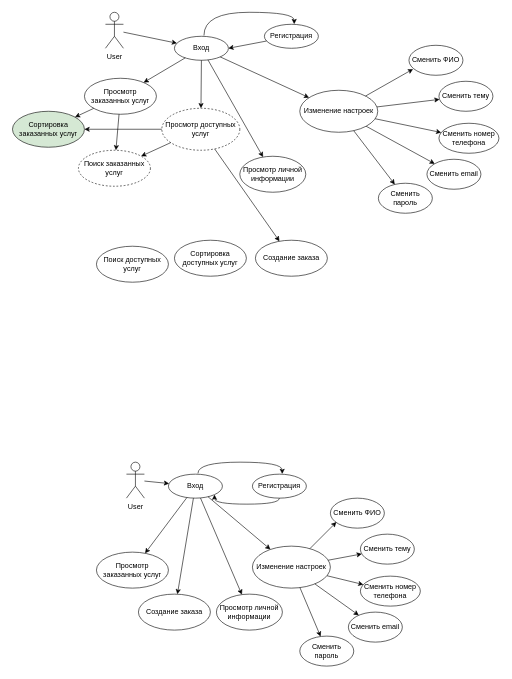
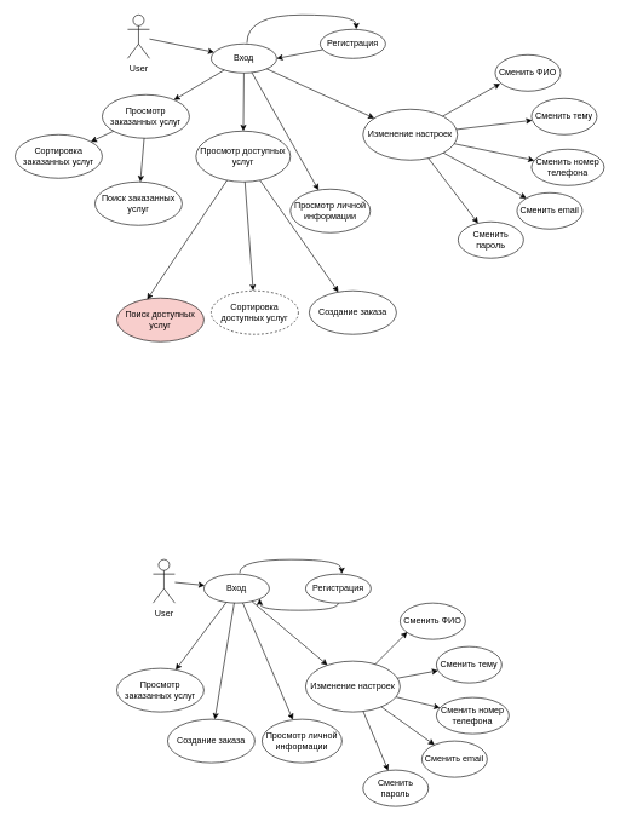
  <mxCell id="0" />
  <mxCell id="1" parent="0" />
  <mxCell id="2" value="User" style="shape=umlActor;verticalLabelPosition=bottom;verticalAlign=top;html=1;outlineConnect=0;" parent="1" vertex="1"><mxGeometry x="175" y="20" width="30" height="60" as="geometry" /></mxCell>
  <mxCell id="3" value="Вход" style="ellipse;whiteSpace=wrap;html=1;" parent="1" vertex="1"><mxGeometry x="290" y="60" width="90" height="40" as="geometry" /></mxCell>
  <mxCell id="4" value="Регистрация" style="ellipse;whiteSpace=wrap;html=1;" vertex="1" parent="1"><mxGeometry x="440" y="40" width="90" height="40" as="geometry" /></mxCell>
  <mxCell id="5" value="" style="curved=1;endArrow=classic;html=1;exitX=0.547;exitY=-0.032;exitDx=0;exitDy=0;exitPerimeter=0;entryX=0.552;entryY=-0.008;entryDx=0;entryDy=0;entryPerimeter=0;edgeStyle=orthogonalEdgeStyle;" edge="1" parent="1" source="3" target="4"><mxGeometry width="50" height="50" relative="1" as="geometry"><mxPoint x="440" y="80" as="sourcePoint" /><mxPoint x="490" y="30" as="targetPoint" /><Array as="points"><mxPoint x="339" y="20" /><mxPoint x="490" y="20" /></Array></mxGeometry></mxCell>
  <mxCell id="6" value="" style="endArrow=classic;html=1;" edge="1" parent="1" source="2" target="3"><mxGeometry width="50" height="50" relative="1" as="geometry"><mxPoint x="430" y="220" as="sourcePoint" /><mxPoint x="480" y="170" as="targetPoint" /></mxGeometry></mxCell>
  <mxCell id="7" value="Просмотр личной информации" style="ellipse;whiteSpace=wrap;html=1;" vertex="1" parent="1"><mxGeometry x="399" y="260" width="110" height="60" as="geometry" /></mxCell>
  <mxCell id="8" value="" style="endArrow=classic;html=1;" edge="1" parent="1" source="3" target="7"><mxGeometry width="50" height="50" relative="1" as="geometry"><mxPoint x="430" y="220" as="sourcePoint" /><mxPoint x="480" y="170" as="targetPoint" /></mxGeometry></mxCell>
  <mxCell id="9" value="Изменение настроек" style="ellipse;whiteSpace=wrap;html=1;" vertex="1" parent="1"><mxGeometry x="499" y="150" width="130" height="70" as="geometry" /></mxCell>
  <mxCell id="10" value="" style="endArrow=classic;html=1;" edge="1" parent="1" source="3" target="9"><mxGeometry width="50" height="50" relative="1" as="geometry"><mxPoint x="430" y="230" as="sourcePoint" /><mxPoint x="480" y="180" as="targetPoint" /></mxGeometry></mxCell>
  <mxCell id="11" value="Создание заказа" style="ellipse;whiteSpace=wrap;html=1;" vertex="1" parent="1"><mxGeometry x="425" y="400" width="120" height="60" as="geometry" /></mxCell>
  <mxCell id="12" value="" style="endArrow=classic;html=1;" edge="1" parent="1" source="49" target="11"><mxGeometry width="50" height="50" relative="1" as="geometry"><mxPoint x="430" y="230" as="sourcePoint" /><mxPoint x="480" y="180" as="targetPoint" /></mxGeometry></mxCell>
  <mxCell id="13" value="Просмотр заказанных услуг" style="ellipse;whiteSpace=wrap;html=1;" vertex="1" parent="1"><mxGeometry y="130" width="120" height="60" as="geometry" x="140" /></mxCell>
  <mxCell id="14" value="" style="endArrow=classic;html=1;" edge="1" parent="1" source="3" target="13"><mxGeometry width="50" height="50" relative="1" as="geometry"><mxPoint x="580" y="120" as="sourcePoint" /><mxPoint x="630" y="70" as="targetPoint" /></mxGeometry></mxCell>
  <mxCell id="15" value="Сменить тему" style="ellipse;whiteSpace=wrap;html=1;" vertex="1" parent="1"><mxGeometry x="731" y="135" width="90" height="50" as="geometry" /></mxCell>
  <mxCell id="16" value="Сменить номер телефона" style="ellipse;whiteSpace=wrap;html=1;" vertex="1" parent="1"><mxGeometry x="731" y="205" width="100" height="50" as="geometry" /></mxCell>
  <mxCell id="17" value="Сменить email" style="ellipse;whiteSpace=wrap;html=1;" vertex="1" parent="1"><mxGeometry x="711" y="265" width="90" height="50" as="geometry" /></mxCell>
  <mxCell id="18" value="Сменить пароль" style="ellipse;whiteSpace=wrap;html=1;" vertex="1" parent="1"><mxGeometry x="630" y="305" width="90" height="50" as="geometry" /></mxCell>
  <mxCell id="19" value="Сменить ФИО" style="ellipse;whiteSpace=wrap;html=1;" vertex="1" parent="1"><mxGeometry x="681" y="75" width="90" height="50" as="geometry" /></mxCell>
  <mxCell id="20" value="" style="endArrow=classic;html=1;entryX=0.076;entryY=0.794;entryDx=0;entryDy=0;entryPerimeter=0;" edge="1" parent="1" source="9" target="19"><mxGeometry width="50" height="50" relative="1" as="geometry"><mxPoint x="520" y="190" as="sourcePoint" /><mxPoint x="570" y="140" as="targetPoint" /></mxGeometry></mxCell>
  <mxCell id="21" value="" style="endArrow=classic;html=1;" edge="1" parent="1" source="9" target="15"><mxGeometry width="50" height="50" relative="1" as="geometry"><mxPoint x="535.816" y="194.184" as="sourcePoint" /><mxPoint x="580" y="150" as="targetPoint" /></mxGeometry></mxCell>
  <mxCell id="22" value="" style="endArrow=classic;html=1;" edge="1" parent="1" source="9" target="16"><mxGeometry width="50" height="50" relative="1" as="geometry"><mxPoint x="566.46" y="213.607" as="sourcePoint" /><mxPoint x="622.321" y="202.926" as="targetPoint" /></mxGeometry></mxCell>
  <mxCell id="23" value="" style="endArrow=classic;html=1;" edge="1" parent="1" source="9" target="17"><mxGeometry width="50" height="50" relative="1" as="geometry"><mxPoint x="564.448" y="239.154" as="sourcePoint" /><mxPoint x="625.032" y="254.07" as="targetPoint" /></mxGeometry></mxCell>
  <mxCell id="24" value="" style="endArrow=classic;html=1;" edge="1" parent="1" source="9" target="18"><mxGeometry width="50" height="50" relative="1" as="geometry"><mxPoint x="544.128" y="252.948" as="sourcePoint" /><mxPoint x="617.373" y="305.266" as="targetPoint" /></mxGeometry></mxCell>
  <mxCell id="25" value="&lt;div&gt;User&lt;/div&gt;" style="shape=umlActor;verticalLabelPosition=bottom;verticalAlign=top;html=1;outlineConnect=0;" vertex="1" parent="1"><mxGeometry x="210" y="770" width="30" height="60" as="geometry" /></mxCell>
  <mxCell id="26" value="Вход" style="ellipse;whiteSpace=wrap;html=1;" vertex="1" parent="1"><mxGeometry x="280" y="790" width="90" height="40" as="geometry" /></mxCell>
  <mxCell id="27" value="Регистрация" style="ellipse;whiteSpace=wrap;html=1;" vertex="1" parent="1"><mxGeometry x="420" y="790" width="90" height="40" as="geometry" /></mxCell>
  <mxCell id="28" value="" style="curved=1;endArrow=classic;html=1;exitX=0.547;exitY=-0.032;exitDx=0;exitDy=0;exitPerimeter=0;entryX=0.552;entryY=-0.008;entryDx=0;entryDy=0;entryPerimeter=0;edgeStyle=orthogonalEdgeStyle;" edge="1" parent="1" source="26" target="27"><mxGeometry width="50" height="50" relative="1" as="geometry"><mxPoint x="430" y="810" as="sourcePoint" /><mxPoint x="480" y="760" as="targetPoint" /><Array as="points"><mxPoint x="329" y="770" /><mxPoint x="470" y="770" /></Array></mxGeometry></mxCell>
  <mxCell id="29" value="" style="curved=1;endArrow=classic;html=1;edgeStyle=orthogonalEdgeStyle;exitX=0.5;exitY=1;exitDx=0;exitDy=0;entryX=1;entryY=1;entryDx=0;entryDy=0;" edge="1" parent="1" source="27" target="26"><mxGeometry width="50" height="50" relative="1" as="geometry"><mxPoint x="330" y="832" as="sourcePoint" /><mxPoint x="330" y="880" as="targetPoint" /><Array as="points"><mxPoint x="465" y="840" /><mxPoint x="357" y="840" /></Array></mxGeometry></mxCell>
  <mxCell id="30" value="" style="endArrow=classic;html=1;" edge="1" parent="1" source="25" target="26"><mxGeometry width="50" height="50" relative="1" as="geometry"><mxPoint x="420" y="950" as="sourcePoint" /><mxPoint x="470" y="900" as="targetPoint" /></mxGeometry></mxCell>
  <mxCell id="31" value="Просмотр личной информации" style="ellipse;whiteSpace=wrap;html=1;" vertex="1" parent="1"><mxGeometry x="360" y="990" width="110" height="60" as="geometry" /></mxCell>
  <mxCell id="32" value="" style="endArrow=classic;html=1;" edge="1" parent="1" source="26" target="31"><mxGeometry width="50" height="50" relative="1" as="geometry"><mxPoint x="420" y="950" as="sourcePoint" /><mxPoint x="470" y="900" as="targetPoint" /></mxGeometry></mxCell>
  <mxCell id="33" value="Изменение настроек" style="ellipse;whiteSpace=wrap;html=1;" vertex="1" parent="1"><mxGeometry x="420" y="910" width="130" height="70" as="geometry" /></mxCell>
  <mxCell id="34" value="" style="endArrow=classic;html=1;" edge="1" parent="1" source="26" target="33"><mxGeometry width="50" height="50" relative="1" as="geometry"><mxPoint x="420" y="960" as="sourcePoint" /><mxPoint x="470" y="910" as="targetPoint" /></mxGeometry></mxCell>
  <mxCell id="35" value="Создание заказа" style="ellipse;whiteSpace=wrap;html=1;" vertex="1" parent="1"><mxGeometry x="230" y="990" width="120" height="60" as="geometry" /></mxCell>
  <mxCell id="36" value="" style="endArrow=classic;html=1;" edge="1" parent="1" source="26" target="35"><mxGeometry width="50" height="50" relative="1" as="geometry"><mxPoint x="420" y="960" as="sourcePoint" /><mxPoint x="470" y="910" as="targetPoint" /></mxGeometry></mxCell>
  <mxCell id="37" value="Просмотр заказанных услуг" style="ellipse;whiteSpace=wrap;html=1;" vertex="1" parent="1"><mxGeometry x="160" y="920" width="120" height="60" as="geometry" /></mxCell>
  <mxCell id="38" value="" style="endArrow=classic;html=1;" edge="1" parent="1" source="26" target="37"><mxGeometry width="50" height="50" relative="1" as="geometry"><mxPoint x="570" y="850" as="sourcePoint" /><mxPoint x="620" y="800" as="targetPoint" /></mxGeometry></mxCell>
  <mxCell id="39" value="Сменить тему" style="ellipse;whiteSpace=wrap;html=1;" vertex="1" parent="1"><mxGeometry x="600" y="890" width="90" height="50" as="geometry" /></mxCell>
  <mxCell id="40" value="Сменить номер телефона" style="ellipse;whiteSpace=wrap;html=1;" vertex="1" parent="1"><mxGeometry x="600" y="960" width="100" height="50" as="geometry" /></mxCell>
  <mxCell id="41" value="Сменить email" style="ellipse;whiteSpace=wrap;html=1;" vertex="1" parent="1"><mxGeometry x="580" y="1020" width="90" height="50" as="geometry" /></mxCell>
  <mxCell id="42" value="Сменить пароль" style="ellipse;whiteSpace=wrap;html=1;" vertex="1" parent="1"><mxGeometry x="499" y="1060" width="90" height="50" as="geometry" /></mxCell>
  <mxCell id="43" value="Сменить ФИО" style="ellipse;whiteSpace=wrap;html=1;" vertex="1" parent="1"><mxGeometry x="550" y="830" width="90" height="50" as="geometry" /></mxCell>
  <mxCell id="44" value="" style="endArrow=classic;html=1;" edge="1" parent="1" source="33"><mxGeometry width="50" height="50" relative="1" as="geometry"><mxPoint x="510" y="920" as="sourcePoint" /><mxPoint x="560" y="870" as="targetPoint" /></mxGeometry></mxCell>
  <mxCell id="45" value="" style="endArrow=classic;html=1;" edge="1" parent="1" source="33" target="39"><mxGeometry width="50" height="50" relative="1" as="geometry"><mxPoint x="525.816" y="924.184" as="sourcePoint" /><mxPoint x="570" y="880" as="targetPoint" /></mxGeometry></mxCell>
  <mxCell id="46" value="" style="endArrow=classic;html=1;" edge="1" parent="1" source="33" target="40"><mxGeometry width="50" height="50" relative="1" as="geometry"><mxPoint x="556.46" y="943.607" as="sourcePoint" /><mxPoint x="612.321" y="932.926" as="targetPoint" /></mxGeometry></mxCell>
  <mxCell id="47" value="" style="endArrow=classic;html=1;" edge="1" parent="1" source="33" target="41"><mxGeometry width="50" height="50" relative="1" as="geometry"><mxPoint x="554.448" y="969.154" as="sourcePoint" /><mxPoint x="615.032" y="984.07" as="targetPoint" /></mxGeometry></mxCell>
  <mxCell id="48" value="" style="endArrow=classic;html=1;" edge="1" parent="1" source="33" target="42"><mxGeometry width="50" height="50" relative="1" as="geometry"><mxPoint x="534.128" y="982.948" as="sourcePoint" /><mxPoint x="607.373" y="1035.266" as="targetPoint" /></mxGeometry></mxCell>
- <mxCell id="49" value="Просмотр доступных услуг" style="ellipse;whiteSpace=wrap;html=1;dashed=1;" vertex="1" parent="1"><mxGeometry x="269" y="180" width="130" height="70" as="geometry" /></mxCell>
+ <mxCell id="49" value="Просмотр доступных услуг" style="ellipse;whiteSpace=wrap;html=1;" vertex="1" parent="1"><mxGeometry x="269" y="180" width="130" height="70" as="geometry" /></mxCell>
  <mxCell id="50" value="" style="endArrow=classic;html=1;" edge="1" parent="1" source="3" target="49"><mxGeometry width="50" height="50" relative="1" as="geometry"><mxPoint x="346.807" y="109.984" as="sourcePoint" /><mxPoint x="357.287" y="220.031" as="targetPoint" /></mxGeometry></mxCell>
- <mxCell id="51" value="Сортировка доступных услуг" style="ellipse;whiteSpace=wrap;html=1;" vertex="1" parent="1"><mxGeometry x="290" y="400" width="120" height="60" as="geometry" /></mxCell>
- <mxCell id="52" value="" style="endArrow=classic;html=1;" edge="1" parent="1" source="49" target="56"><mxGeometry width="50" height="50" relative="1" as="geometry"><mxPoint x="301" y="220" as="sourcePoint" /><mxPoint x="400" y="250" as="targetPoint" /></mxGeometry></mxCell>
- <mxCell id="53" value="Поиск доступных услуг" style="ellipse;whiteSpace=wrap;html=1;" vertex="1" parent="1"><mxGeometry x="160" y="410" width="120" height="60" as="geometry" /></mxCell>
- <mxCell id="54" value="" style="endArrow=classic;html=1;" edge="1" parent="1" source="49" target="55"><mxGeometry width="50" height="50" relative="1" as="geometry"><mxPoint x="350" y="300" as="sourcePoint" /><mxPoint x="400" y="250" as="targetPoint" /></mxGeometry></mxCell>
- <mxCell id="55" value="Сортировка заказанных услуг" style="ellipse;whiteSpace=wrap;html=1;fillColor=#d5e8d4;" vertex="1" parent="1"><mxGeometry x="20" y="185" width="120" height="60" as="geometry" /></mxCell>
- <mxCell id="56" value="Поиск заказанных услуг" style="ellipse;whiteSpace=wrap;html=1;dashed=1;" vertex="1" parent="1"><mxGeometry x="130" y="250" width="120" height="60" as="geometry" /></mxCell>
+ <mxCell id="51" value="Сортировка доступных услуг" style="ellipse;whiteSpace=wrap;html=1;dashed=1;" vertex="1" parent="1"><mxGeometry x="290" y="400" width="120" height="60" as="geometry" /></mxCell>
+ <mxCell id="52" value="" style="endArrow=classic;html=1;" edge="1" parent="1" source="49" target="51"><mxGeometry width="50" height="50" relative="1" as="geometry"><mxPoint x="301" y="220" as="sourcePoint" /><mxPoint x="400" y="250" as="targetPoint" /></mxGeometry></mxCell>
+ <mxCell id="53" value="Поиск доступных услуг" style="ellipse;whiteSpace=wrap;html=1;fillColor=#f8cecc;" vertex="1" parent="1"><mxGeometry x="160" y="410" width="120" height="60" as="geometry" /></mxCell>
+ <mxCell id="54" value="" style="endArrow=classic;html=1;entryX=0.348;entryY=0.032;entryDx=0;entryDy=0;entryPerimeter=0;" edge="1" parent="1" source="49" target="53"><mxGeometry width="50" height="50" relative="1" as="geometry"><mxPoint x="350" y="300" as="sourcePoint" /><mxPoint x="400" y="250" as="targetPoint" /></mxGeometry></mxCell>
+ <mxCell id="55" value="Сортировка заказанных услуг" style="ellipse;whiteSpace=wrap;html=1;" vertex="1" parent="1"><mxGeometry x="20" y="185" width="120" height="60" as="geometry" /></mxCell>
+ <mxCell id="56" value="Поиск заказанных услуг" style="ellipse;whiteSpace=wrap;html=1;" vertex="1" parent="1"><mxGeometry x="130" y="250" width="120" height="60" as="geometry" /></mxCell>
  <mxCell id="57" value="" style="endArrow=classic;html=1;" edge="1" parent="1" source="13" target="56"><mxGeometry width="50" height="50" relative="1" as="geometry"><mxPoint x="350" y="300" as="sourcePoint" /><mxPoint x="210" y="260" as="targetPoint" /></mxGeometry></mxCell>
  <mxCell id="58" value="" style="endArrow=classic;html=1;" edge="1" parent="1" source="13" target="55"><mxGeometry width="50" height="50" relative="1" as="geometry"><mxPoint x="207.464" y="199.973" as="sourcePoint" /><mxPoint x="202.412" y="260.024" as="targetPoint" /></mxGeometry></mxCell>
  <mxCell id="59" style="edgeStyle=orthogonalEdgeStyle;curved=1;rounded=0;orthogonalLoop=1;jettySize=auto;html=1;exitX=0.5;exitY=1;exitDx=0;exitDy=0;" edge="1" parent="1" source="17" target="17"><mxGeometry relative="1" as="geometry" /></mxCell>
  <mxCell id="60" value="" style="endArrow=classic;html=1;entryX=1;entryY=0.5;entryDx=0;entryDy=0;" edge="1" parent="1" source="4" target="3"><mxGeometry width="50" height="50" relative="1" as="geometry"><mxPoint x="350" y="340" as="sourcePoint" /><mxPoint x="400" y="290" as="targetPoint" /></mxGeometry></mxCell>
